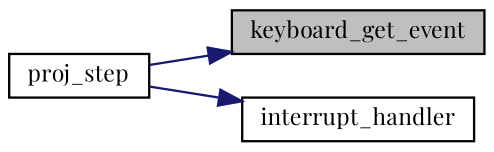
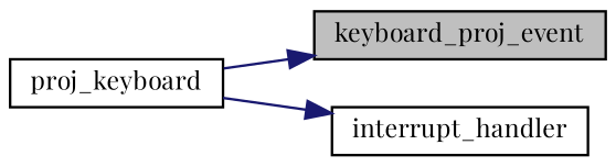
  digraph {
    fontname="Playfair Display"
    rankdir=RL
    node [color=black fillcolor=white fontname="Playfair Display" fontsize=10 shape=record style=filled]
    edge [color=midnightblue dir=back fontname="Playfair Display" fontsize=10 labelfontname=Helvetica labelfontsize=10 style=solid]
-   n1 [fillcolor=grey75 fontcolor=black height=0.2 label=keyboard_get_event width=0.4]
-   n2 [height=0.2 label=proj_step width=0.4]
+   n1 [fillcolor=grey75 fontcolor=black height=0.2 label=keyboard_proj_event width=0.4]
+   n2 [height=0.2 label=proj_keyboard width=0.4]
    n3 [height=0.2 label=interrupt_handler width=0.4]
    n1 -> n2
    n3 -> n2
  }
